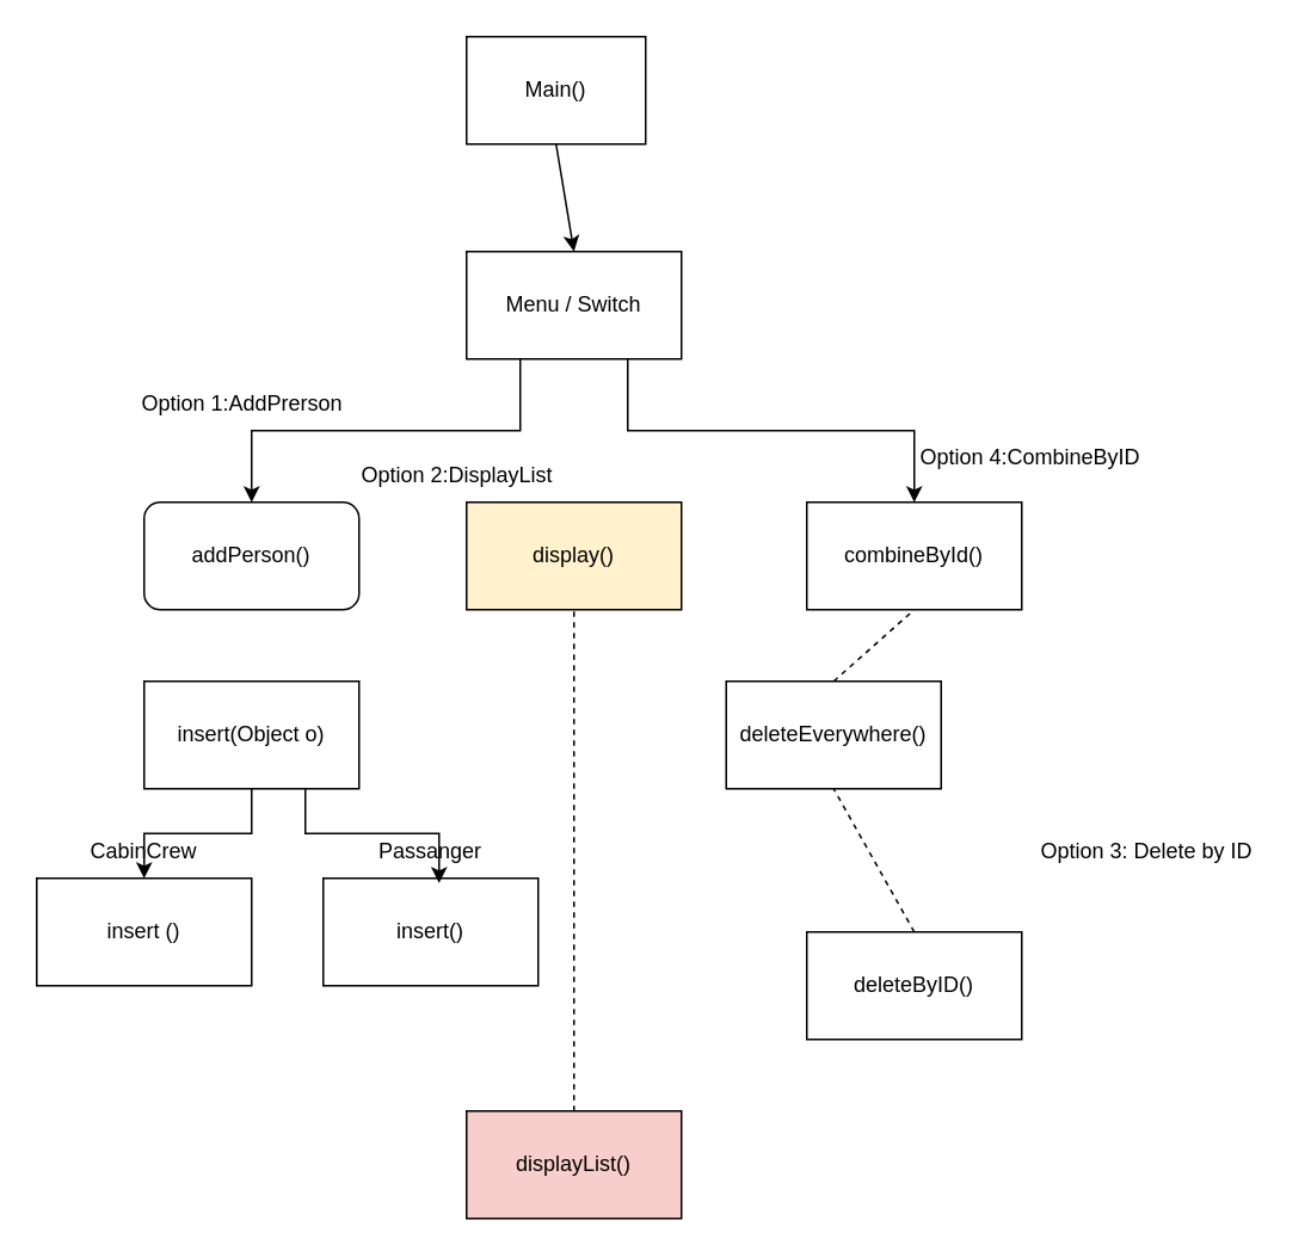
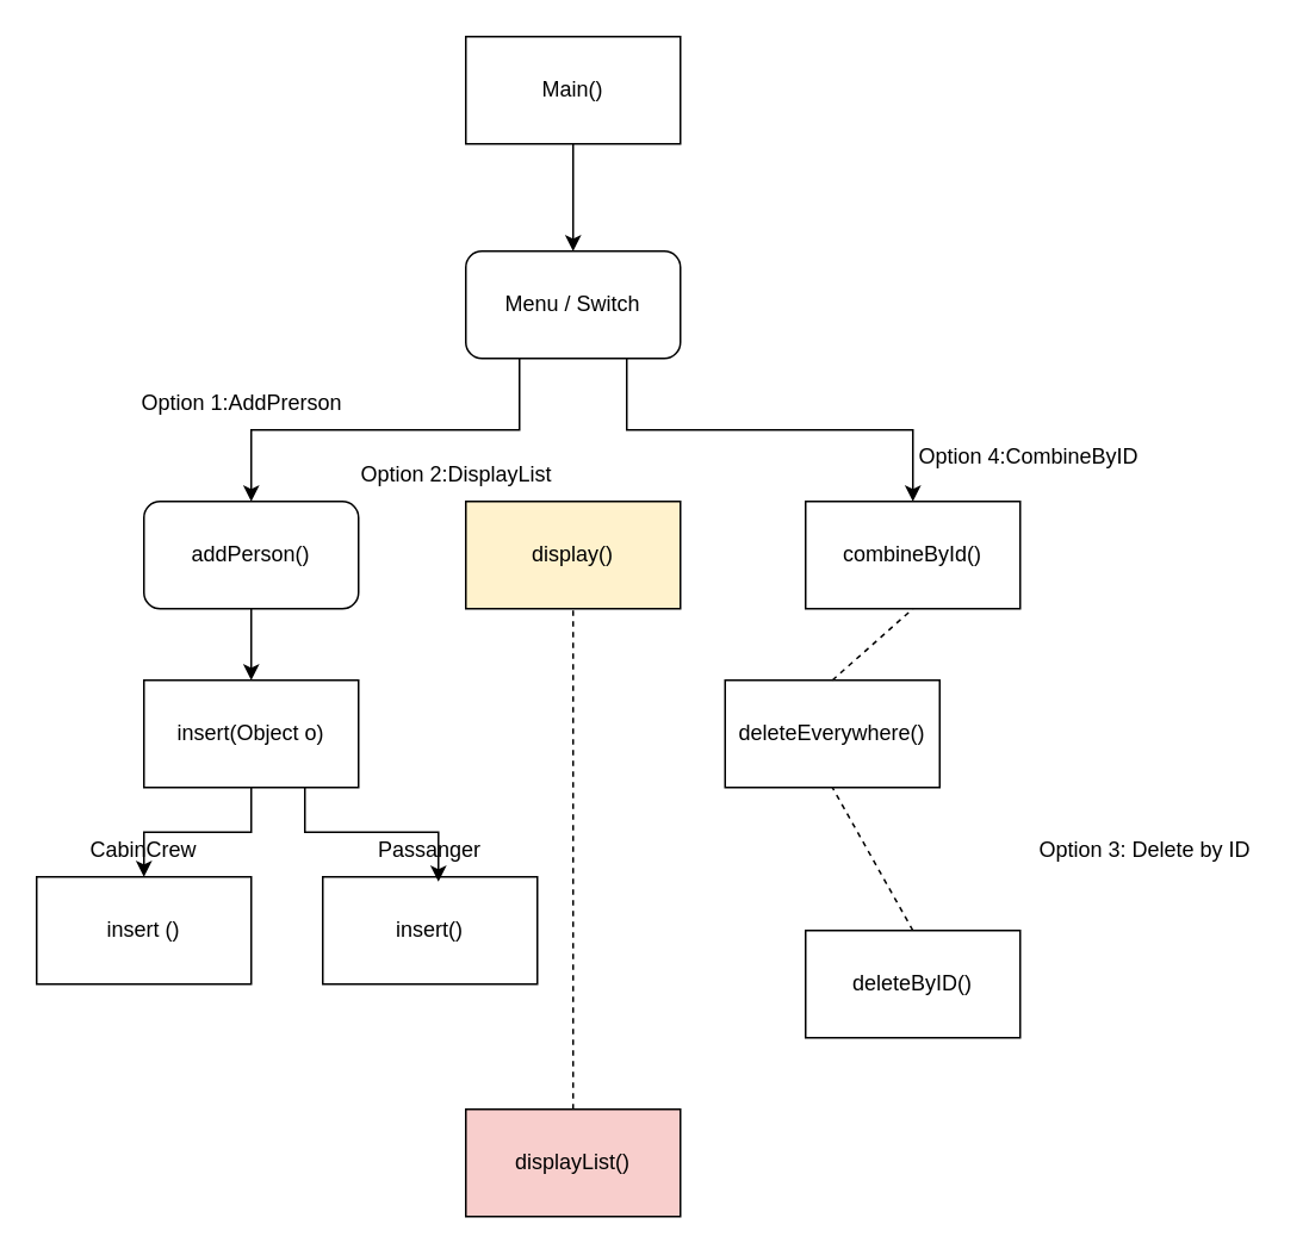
  <mxCell id="0" />
  <mxCell id="1" parent="0" />
  <mxCell id="2" style="edgeStyle=orthogonalEdgeStyle;rounded=0;orthogonalLoop=1;jettySize=auto;html=1;exitX=0.25;exitY=1;exitDx=0;exitDy=0;" edge="1" parent="1" source="4" target="6"><mxGeometry relative="1" as="geometry" /></mxCell>
  <mxCell id="3" style="edgeStyle=orthogonalEdgeStyle;rounded=0;orthogonalLoop=1;jettySize=auto;html=1;exitX=0.75;exitY=1;exitDx=0;exitDy=0;" edge="1" parent="1" source="4" target="9"><mxGeometry relative="1" as="geometry" /></mxCell>
- <mxCell id="4" value="Menu / Switch" style="rounded=0;whiteSpace=wrap;html=1;" vertex="1" parent="1"><mxGeometry x="260" y="140" width="120" height="60" as="geometry" /></mxCell>
+ <mxCell id="4" value="Menu / Switch" style="whiteSpace=wrap;html=1;rounded=1;" vertex="1" parent="1"><mxGeometry x="260" y="140" width="120" height="60" as="geometry" /></mxCell>
+ <mxCell id="5" style="edgeStyle=orthogonalEdgeStyle;rounded=0;orthogonalLoop=1;jettySize=auto;html=1;exitX=0.5;exitY=1;exitDx=0;exitDy=0;entryX=0.5;entryY=0;entryDx=0;entryDy=0;" edge="1" parent="1" source="6" target="13"><mxGeometry relative="1" as="geometry" /></mxCell>
  <mxCell id="6" value="addPerson()" style="whiteSpace=wrap;html=1;rounded=1;" vertex="1" parent="1"><mxGeometry x="80" y="280" width="120" height="60" as="geometry" /></mxCell>
- <mxCell id="7" value="Main()" style="rounded=0;whiteSpace=wrap;html=1;" vertex="1" parent="1"><mxGeometry x="260" y="20" width="100" height="60" as="geometry" /></mxCell>
+ <mxCell id="7" value="Main()" style="rounded=0;whiteSpace=wrap;html=1;" vertex="1" parent="1"><mxGeometry x="260" y="20" width="120" height="60" as="geometry" /></mxCell>
  <mxCell id="8" value="display()" style="rounded=0;whiteSpace=wrap;html=1;fillColor=#fff2cc;" vertex="1" parent="1"><mxGeometry x="260" y="280" width="120" height="60" as="geometry" /></mxCell>
  <mxCell id="9" value="combineById()" style="rounded=0;whiteSpace=wrap;html=1;" vertex="1" parent="1"><mxGeometry x="450" y="280" width="120" height="60" as="geometry" /></mxCell>
  <mxCell id="10" value="insert()" style="rounded=0;whiteSpace=wrap;html=1;" vertex="1" parent="1"><mxGeometry x="180" y="490" width="120" height="60" as="geometry" /></mxCell>
  <mxCell id="11" value="insert ()" style="rounded=0;whiteSpace=wrap;html=1;" vertex="1" parent="1"><mxGeometry y="490" width="120" height="60" as="geometry" x="20" /></mxCell>
  <mxCell id="12" style="edgeStyle=orthogonalEdgeStyle;rounded=0;orthogonalLoop=1;jettySize=auto;html=1;exitX=0.5;exitY=1;exitDx=0;exitDy=0;" edge="1" parent="1" source="13" target="11"><mxGeometry relative="1" as="geometry" /></mxCell>
  <mxCell id="13" value="insert(Object o)" style="rounded=0;whiteSpace=wrap;html=1;" vertex="1" parent="1"><mxGeometry x="80" y="380" width="120" height="60" as="geometry" /></mxCell>
  <mxCell id="14" value="CabinCrew" style="text;html=1;whiteSpace=wrap;strokeColor=none;fillColor=none;align=center;verticalAlign=middle;rounded=0;" vertex="1" parent="1"><mxGeometry x="50" y="460" width="60" height="30" as="geometry" /></mxCell>
  <mxCell id="15" value="Passanger" style="text;html=1;whiteSpace=wrap;strokeColor=none;fillColor=none;align=center;verticalAlign=middle;rounded=0;" vertex="1" parent="1"><mxGeometry x="210" y="460" width="60" height="30" as="geometry" /></mxCell>
  <mxCell id="16" value="displayList()" style="rounded=0;whiteSpace=wrap;html=1;fillColor=#f8cecc;" vertex="1" parent="1"><mxGeometry x="260" y="620" width="120" height="60" as="geometry" /></mxCell>
  <mxCell id="17" value="deleteByID()" style="rounded=0;whiteSpace=wrap;html=1;" vertex="1" parent="1"><mxGeometry x="450" y="520" width="120" height="60" as="geometry" /></mxCell>
  <mxCell id="18" value="deleteEverywhere()" style="rounded=0;whiteSpace=wrap;html=1;" vertex="1" parent="1"><mxGeometry x="405" y="380" width="120" height="60" as="geometry" /></mxCell>
  <mxCell id="19" value="" style="endArrow=none;dashed=1;html=1;rounded=0;entryX=0.5;entryY=1;entryDx=0;entryDy=0;exitX=0.5;exitY=0;exitDx=0;exitDy=0;" edge="1" parent="1" source="18" target="9"><mxGeometry width="50" height="50" relative="1" as="geometry"><mxPoint x="470" y="490" as="sourcePoint" /><mxPoint x="520" y="440" as="targetPoint" /></mxGeometry></mxCell>
  <mxCell id="20" value="" style="endArrow=none;dashed=1;html=1;rounded=0;exitX=0.5;exitY=0;exitDx=0;exitDy=0;entryX=0.5;entryY=1;entryDx=0;entryDy=0;" edge="1" parent="1" source="17" target="18"><mxGeometry width="50" height="50" relative="1" as="geometry"><mxPoint x="470" y="490" as="sourcePoint" /><mxPoint x="520" y="440" as="targetPoint" /></mxGeometry></mxCell>
  <mxCell id="21" value="" style="endArrow=none;dashed=1;html=1;rounded=0;entryX=0.5;entryY=1;entryDx=0;entryDy=0;exitX=0.5;exitY=0;exitDx=0;exitDy=0;" edge="1" parent="1" source="16" target="8"><mxGeometry width="50" height="50" relative="1" as="geometry"><mxPoint x="370" y="490" as="sourcePoint" /><mxPoint x="420" y="440" as="targetPoint" /></mxGeometry></mxCell>
  <mxCell id="22" value="" style="endArrow=classic;html=1;rounded=0;exitX=0.5;exitY=1;exitDx=0;exitDy=0;entryX=0.5;entryY=0;entryDx=0;entryDy=0;" edge="1" parent="1" source="7" target="4"><mxGeometry width="50" height="50" relative="1" as="geometry"><mxPoint x="260" y="220" as="sourcePoint" /><mxPoint x="310" y="170" as="targetPoint" /></mxGeometry></mxCell>
  <mxCell id="23" style="edgeStyle=orthogonalEdgeStyle;rounded=0;orthogonalLoop=1;jettySize=auto;html=1;exitX=0.75;exitY=1;exitDx=0;exitDy=0;entryX=0.539;entryY=0.045;entryDx=0;entryDy=0;entryPerimeter=0;" edge="1" parent="1" source="13" target="10"><mxGeometry relative="1" as="geometry" /></mxCell>
  <mxCell id="24" value="Option 1:AddPrerson" style="text;html=1;whiteSpace=wrap;strokeColor=none;fillColor=none;align=center;verticalAlign=middle;rounded=0;" vertex="1" parent="1"><mxGeometry x="70" y="210" width="130" height="30" as="geometry" /></mxCell>
  <mxCell id="25" value="Option 2:DisplayList" style="text;html=1;whiteSpace=wrap;strokeColor=none;fillColor=none;align=center;verticalAlign=middle;rounded=0;" vertex="1" parent="1"><mxGeometry x="200" y="250" width="110" height="30" as="geometry" /></mxCell>
  <mxCell id="26" value="Option 4:CombineByID" style="text;html=1;whiteSpace=wrap;strokeColor=none;fillColor=none;align=center;verticalAlign=middle;rounded=0;" vertex="1" parent="1"><mxGeometry x="510" y="240" width="130" height="30" as="geometry" /></mxCell>
  <mxCell id="27" value="Option 3: Delete by ID" style="text;html=1;whiteSpace=wrap;strokeColor=none;fillColor=none;align=center;verticalAlign=middle;rounded=0;" vertex="1" parent="1"><mxGeometry x="570" y="460" width="140" height="30" as="geometry" /></mxCell>
